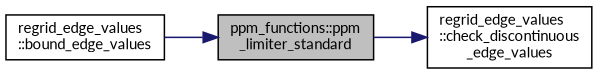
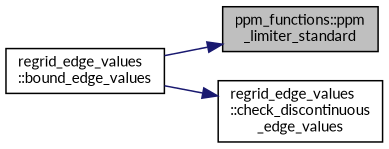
  digraph {
    fontname=Lato
    rankdir=LR
    node [color=black fillcolor=white fontname=Lato fontsize=10 shape=record style=filled]
    edge [color=midnightblue fontname=Lato fontsize=10 labelfontname=Helvetica labelfontsize=10 style=solid]
    n1 [fillcolor=grey75 fontcolor=black height=0.2 label="ppm_functions::ppm\l_limiter_standard" width=0.4]
    n2 [height=0.2 label="regrid_edge_values\l::check_discontinuous\l_edge_values" width=0.4]
    n3 [height=0.2 label="regrid_edge_values\l::bound_edge_values" width=0.4]
-   n1 -> n2
+   n3 -> n2
    n3 -> n1
  }
